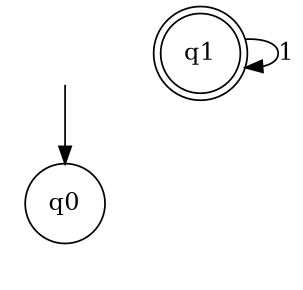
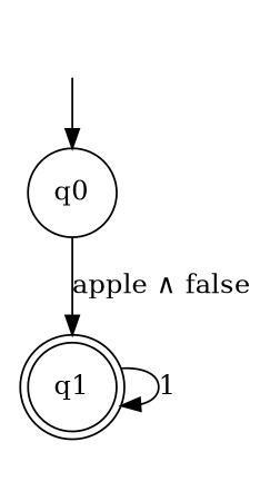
  digraph {
    bgcolor="#FFFFFF"
    concentrate=true
    label=" "
    fontname="DejaVu Serif"
    node [color="#000000" fontcolor="#000000" fontname="DejaVu Serif"]
    edge [color="#000000" fontcolor="#000000" fontname="DejaVu Serif"]
    q0 [shape=circle]
    q1 [shape=doublecircle]
    start_0 [shape=box style=invis]
+   q0 -> q1 [label="apple ∧ false"]
    q1 -> q1 [label=1]
    start_0 -> q0
  }
